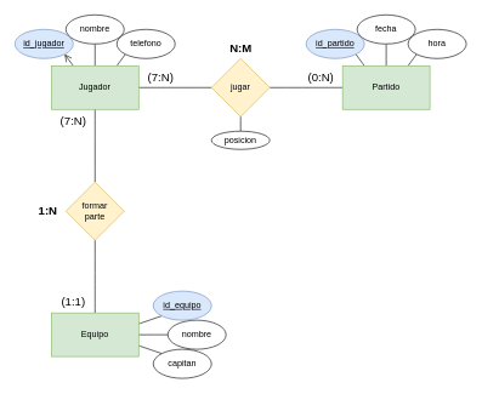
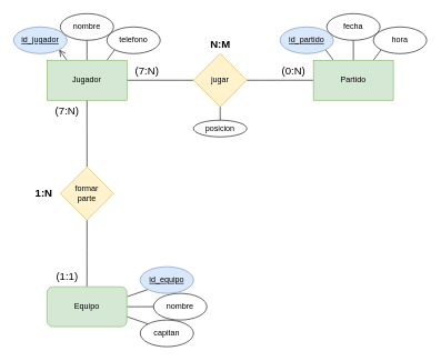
  <mxCell id="0" />
  <mxCell id="1" parent="0" />
  <mxCell id="2" style="edgeStyle=none;curved=1;rounded=0;orthogonalLoop=1;jettySize=auto;html=1;exitX=0.5;exitY=0;exitDx=0;exitDy=0;entryX=0.5;entryY=1;entryDx=0;entryDy=0;fontSize=12;startSize=8;endSize=8;endArrow=none;startFill=0;" edge="1" parent="1" source="6" target="20"><mxGeometry relative="1" as="geometry" /></mxCell>
  <mxCell id="3" style="edgeStyle=none;curved=1;rounded=0;orthogonalLoop=1;jettySize=auto;html=1;exitX=1;exitY=0.25;exitDx=0;exitDy=0;entryX=0;entryY=1;entryDx=0;entryDy=0;fontSize=12;startSize=8;endSize=8;endArrow=none;startFill=0;" edge="1" parent="1" source="6" target="22"><mxGeometry relative="1" as="geometry" /></mxCell>
  <mxCell id="4" style="edgeStyle=none;curved=1;rounded=0;orthogonalLoop=1;jettySize=auto;html=1;exitX=1;exitY=0.5;exitDx=0;exitDy=0;entryX=0;entryY=0.5;entryDx=0;entryDy=0;fontSize=12;startSize=8;endSize=8;endArrow=none;startFill=0;" edge="1" parent="1" source="6" target="21"><mxGeometry relative="1" as="geometry" /></mxCell>
  <mxCell id="5" style="edgeStyle=none;curved=1;rounded=0;orthogonalLoop=1;jettySize=auto;html=1;exitX=1;exitY=0.75;exitDx=0;exitDy=0;entryX=0;entryY=0;entryDx=0;entryDy=0;fontSize=12;startSize=8;endSize=8;endArrow=none;startFill=0;" edge="1" parent="1" source="6" target="23"><mxGeometry relative="1" as="geometry" /></mxCell>
- <mxCell id="6" value="Equipo" style="rounded=0;whiteSpace=wrap;html=1;fillColor=#d5e8d4;strokeColor=#82b366;" vertex="1" parent="1"><mxGeometry x="70" y="430" width="120" height="60" as="geometry" /></mxCell>
+ <mxCell id="6" value="Equipo" style="whiteSpace=wrap;html=1;fillColor=#d5e8d4;strokeColor=#82b366;rounded=1;" vertex="1" parent="1"><mxGeometry x="70" y="430" width="120" height="60" as="geometry" /></mxCell>
  <mxCell id="7" style="edgeStyle=none;curved=1;rounded=0;orthogonalLoop=1;jettySize=auto;html=1;exitX=0;exitY=0.5;exitDx=0;exitDy=0;entryX=1;entryY=0.5;entryDx=0;entryDy=0;fontSize=12;startSize=8;endSize=8;endArrow=none;startFill=0;" edge="1" parent="1" source="11" target="19"><mxGeometry relative="1" as="geometry" /></mxCell>
  <mxCell id="8" style="edgeStyle=none;curved=1;rounded=0;orthogonalLoop=1;jettySize=auto;html=1;exitX=0.25;exitY=0;exitDx=0;exitDy=0;entryX=1;entryY=1;entryDx=0;entryDy=0;fontSize=12;startSize=8;endSize=8;endArrow=none;startFill=0;" edge="1" parent="1" source="11" target="32"><mxGeometry relative="1" as="geometry" /></mxCell>
  <mxCell id="9" style="edgeStyle=none;curved=1;rounded=0;orthogonalLoop=1;jettySize=auto;html=1;exitX=0.5;exitY=0;exitDx=0;exitDy=0;entryX=0.5;entryY=1;entryDx=0;entryDy=0;fontSize=12;startSize=8;endSize=8;endArrow=none;startFill=0;" edge="1" parent="1" source="11" target="33"><mxGeometry relative="1" as="geometry" /></mxCell>
  <mxCell id="10" style="edgeStyle=none;curved=1;rounded=0;orthogonalLoop=1;jettySize=auto;html=1;exitX=0.75;exitY=0;exitDx=0;exitDy=0;entryX=0;entryY=1;entryDx=0;entryDy=0;fontSize=12;startSize=8;endSize=8;endArrow=none;startFill=0;" edge="1" parent="1" source="11" target="34"><mxGeometry relative="1" as="geometry" /></mxCell>
  <mxCell id="11" value="Partido" style="rounded=0;whiteSpace=wrap;html=1;fillColor=#d5e8d4;strokeColor=#82b366;" vertex="1" parent="1"><mxGeometry x="470" y="90" width="120" height="60" as="geometry" /></mxCell>
  <mxCell id="12" style="edgeStyle=none;curved=1;rounded=0;orthogonalLoop=1;jettySize=auto;html=1;exitX=1;exitY=0.5;exitDx=0;exitDy=0;entryX=0;entryY=0.5;entryDx=0;entryDy=0;fontSize=12;startSize=8;endSize=8;endArrow=none;startFill=0;" edge="1" parent="1" source="17" target="19"><mxGeometry relative="1" as="geometry" /></mxCell>
  <mxCell id="13" style="edgeStyle=none;curved=1;rounded=0;orthogonalLoop=1;jettySize=auto;html=1;exitX=0.5;exitY=1;exitDx=0;exitDy=0;entryX=0.5;entryY=0;entryDx=0;entryDy=0;fontSize=12;startSize=8;endSize=8;endArrow=none;startFill=0;" edge="1" parent="1" source="17" target="20"><mxGeometry relative="1" as="geometry" /></mxCell>
  <mxCell id="14" style="edgeStyle=none;curved=1;rounded=0;orthogonalLoop=1;jettySize=auto;html=1;exitX=0.25;exitY=0;exitDx=0;exitDy=0;entryX=1;entryY=1;entryDx=0;entryDy=0;fontSize=12;startSize=8;endSize=8;endArrow=open;startFill=0;" edge="1" parent="1" source="17" target="24"><mxGeometry relative="1" as="geometry" /></mxCell>
  <mxCell id="15" style="edgeStyle=none;curved=1;rounded=0;orthogonalLoop=1;jettySize=auto;html=1;exitX=0.5;exitY=0;exitDx=0;exitDy=0;entryX=0.5;entryY=1;entryDx=0;entryDy=0;fontSize=12;startSize=8;endSize=8;endArrow=none;startFill=0;" edge="1" parent="1" source="17" target="25"><mxGeometry relative="1" as="geometry" /></mxCell>
  <mxCell id="16" style="edgeStyle=none;curved=1;rounded=0;orthogonalLoop=1;jettySize=auto;html=1;exitX=0.75;exitY=0;exitDx=0;exitDy=0;entryX=0;entryY=1;entryDx=0;entryDy=0;fontSize=12;startSize=8;endSize=8;endArrow=none;startFill=0;" edge="1" parent="1" source="17" target="26"><mxGeometry relative="1" as="geometry" /></mxCell>
  <mxCell id="17" value="Jugador" style="rounded=0;whiteSpace=wrap;html=1;fillColor=#d5e8d4;strokeColor=#82b366;" vertex="1" parent="1"><mxGeometry x="70" y="90" width="120" height="60" as="geometry" /></mxCell>
  <mxCell id="18" style="edgeStyle=none;curved=1;rounded=0;orthogonalLoop=1;jettySize=auto;html=1;exitX=0.5;exitY=1;exitDx=0;exitDy=0;entryX=0.5;entryY=0;entryDx=0;entryDy=0;fontSize=12;startSize=8;endSize=8;endArrow=none;startFill=0;" edge="1" parent="1" source="19" target="29"><mxGeometry relative="1" as="geometry" /></mxCell>
  <mxCell id="19" value="jugar" style="rhombus;whiteSpace=wrap;html=1;fillColor=#fff2cc;strokeColor=#d6b656;" vertex="1" parent="1"><mxGeometry x="290" y="80" width="80" height="80" as="geometry" /></mxCell>
  <mxCell id="20" value="&lt;div&gt;formar&lt;/div&gt;&lt;div&gt;parte&lt;/div&gt;" style="rhombus;whiteSpace=wrap;html=1;fillColor=#fff2cc;strokeColor=#d6b656;" vertex="1" parent="1"><mxGeometry x="90" y="250" width="80" height="80" as="geometry" /></mxCell>
  <mxCell id="21" value="nombre" style="ellipse;whiteSpace=wrap;html=1;" vertex="1" parent="1"><mxGeometry x="230" y="440" width="80" height="40" as="geometry" /></mxCell>
  <mxCell id="22" value="id_equipo" style="ellipse;whiteSpace=wrap;html=1;fontStyle=4;fillColor=#dae8fc;strokeColor=#6c8ebf;" vertex="1" parent="1"><mxGeometry x="210" y="400" width="80" height="40" as="geometry" /></mxCell>
  <mxCell id="23" value="capitan" style="ellipse;whiteSpace=wrap;html=1;" vertex="1" parent="1"><mxGeometry x="210" y="480" width="80" height="40" as="geometry" /></mxCell>
  <mxCell id="24" value="id_jugador" style="ellipse;whiteSpace=wrap;html=1;fontStyle=4;fillColor=#dae8fc;strokeColor=#6c8ebf;" vertex="1" parent="1"><mxGeometry y="40" width="80" height="40" as="geometry" x="20" /></mxCell>
  <mxCell id="25" value="nombre" style="ellipse;whiteSpace=wrap;html=1;" vertex="1" parent="1"><mxGeometry x="90" width="80" height="40" as="geometry" y="20" /></mxCell>
  <mxCell id="26" value="telefono" style="ellipse;whiteSpace=wrap;html=1;" vertex="1" parent="1"><mxGeometry x="160" y="40" width="80" height="40" as="geometry" /></mxCell>
  <mxCell id="27" value="(1:1)" style="text;html=1;align=center;verticalAlign=middle;resizable=0;points=[];autosize=1;strokeColor=none;fillColor=none;fontSize=16;" vertex="1" parent="1"><mxGeometry x="70" y="400" width="60" height="30" as="geometry" /></mxCell>
  <mxCell id="28" value="(7:N)" style="text;html=1;align=center;verticalAlign=middle;resizable=0;points=[];autosize=1;strokeColor=none;fillColor=none;fontSize=16;" vertex="1" parent="1"><mxGeometry x="70" y="150" width="60" height="30" as="geometry" /></mxCell>
  <mxCell id="29" value="posicion" style="ellipse;whiteSpace=wrap;html=1;" vertex="1" parent="1"><mxGeometry x="290" y="180" width="80" height="25" as="geometry" /></mxCell>
  <mxCell id="30" value="(0:N)" style="text;html=1;align=center;verticalAlign=middle;resizable=0;points=[];autosize=1;strokeColor=none;fillColor=none;fontSize=16;" vertex="1" parent="1"><mxGeometry x="410" y="90" width="60" height="30" as="geometry" /></mxCell>
  <mxCell id="31" value="(7:N)" style="text;html=1;align=center;verticalAlign=middle;resizable=0;points=[];autosize=1;strokeColor=none;fillColor=none;fontSize=16;" vertex="1" parent="1"><mxGeometry x="190" y="90" width="60" height="30" as="geometry" /></mxCell>
  <mxCell id="32" value="id_partido" style="ellipse;whiteSpace=wrap;html=1;fontStyle=4;fillColor=#dae8fc;strokeColor=#6c8ebf;" vertex="1" parent="1"><mxGeometry x="420" y="40" width="80" height="40" as="geometry" /></mxCell>
  <mxCell id="33" value="fecha" style="ellipse;whiteSpace=wrap;html=1;" vertex="1" parent="1"><mxGeometry x="490" width="80" height="40" as="geometry" y="20" /></mxCell>
  <mxCell id="34" value="hora" style="ellipse;whiteSpace=wrap;html=1;" vertex="1" parent="1"><mxGeometry x="560" y="40" width="80" height="40" as="geometry" /></mxCell>
  <mxCell id="35" value="N:M" style="text;html=1;align=center;verticalAlign=middle;resizable=0;points=[];autosize=1;strokeColor=none;fillColor=none;fontSize=16;fontStyle=1" vertex="1" parent="1"><mxGeometry x="305" y="50" width="50" height="30" as="geometry" /></mxCell>
  <mxCell id="36" value="1:N" style="text;html=1;align=center;verticalAlign=middle;resizable=0;points=[];autosize=1;strokeColor=none;fillColor=none;fontSize=16;fontStyle=1" vertex="1" parent="1"><mxGeometry x="40" y="275" width="50" height="30" as="geometry" /></mxCell>
